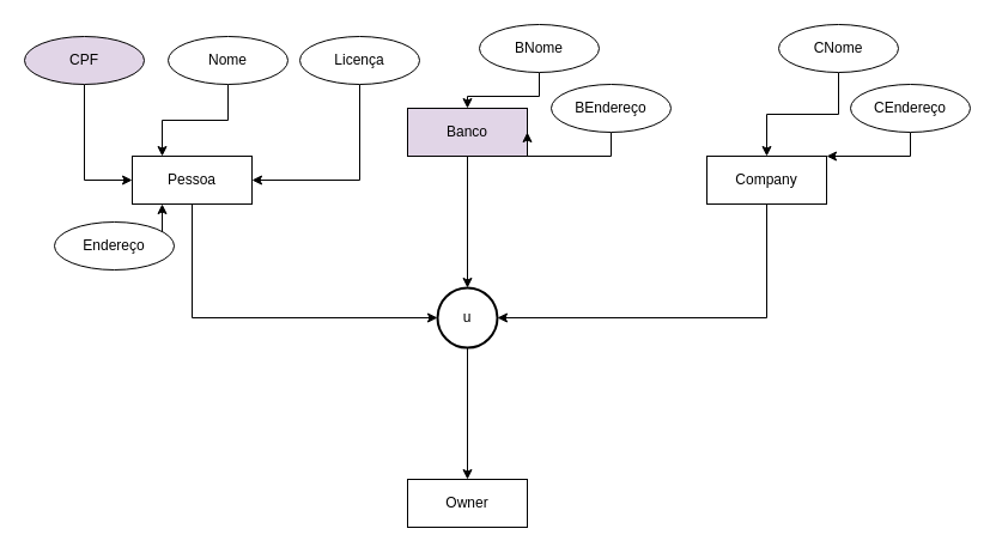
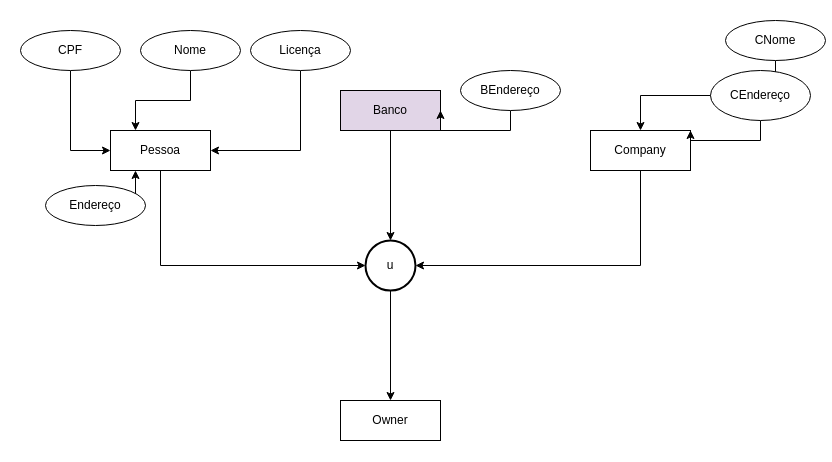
  <mxCell id="0" />
  <mxCell id="1" parent="0" />
  <mxCell id="2" value="Pessoa" style="whiteSpace=wrap;html=1;align=center;" vertex="1" parent="1"><mxGeometry x="110" y="130" width="100" height="40" as="geometry" /></mxCell>
  <mxCell id="3" value="Banco" style="whiteSpace=wrap;html=1;align=center;fillColor=#e1d5e7;" vertex="1" parent="1"><mxGeometry x="340" y="90" width="100" height="40" as="geometry" /></mxCell>
  <mxCell id="4" value="Company" style="whiteSpace=wrap;html=1;align=center;" vertex="1" parent="1"><mxGeometry x="590" y="130" width="100" height="40" as="geometry" /></mxCell>
  <mxCell id="5" style="edgeStyle=orthogonalEdgeStyle;rounded=0;orthogonalLoop=1;jettySize=auto;html=1;exitX=0.5;exitY=1;exitDx=0;exitDy=0;exitPerimeter=0;entryX=0.5;entryY=0;entryDx=0;entryDy=0;" edge="1" parent="1" source="6" target="10"><mxGeometry relative="1" as="geometry" /></mxCell>
  <mxCell id="6" value="u" style="strokeWidth=2;html=1;shape=mxgraph.flowchart.start_2;whiteSpace=wrap;" vertex="1" parent="1"><mxGeometry x="365" y="240" width="50" height="50" as="geometry" /></mxCell>
  <mxCell id="7" style="edgeStyle=orthogonalEdgeStyle;rounded=0;orthogonalLoop=1;jettySize=auto;html=1;entryX=0;entryY=0.5;entryDx=0;entryDy=0;entryPerimeter=0;" edge="1" parent="1" source="2" target="6"><mxGeometry relative="1" as="geometry"><Array as="points"><mxPoint x="160" y="265" /></Array></mxGeometry></mxCell>
  <mxCell id="8" style="edgeStyle=orthogonalEdgeStyle;rounded=0;orthogonalLoop=1;jettySize=auto;html=1;exitX=0.5;exitY=1;exitDx=0;exitDy=0;entryX=0.5;entryY=0;entryDx=0;entryDy=0;entryPerimeter=0;" edge="1" parent="1" source="3" target="6"><mxGeometry relative="1" as="geometry" /></mxCell>
  <mxCell id="9" style="edgeStyle=orthogonalEdgeStyle;rounded=0;orthogonalLoop=1;jettySize=auto;html=1;exitX=0.5;exitY=1;exitDx=0;exitDy=0;entryX=1;entryY=0.5;entryDx=0;entryDy=0;entryPerimeter=0;" edge="1" parent="1" source="4" target="6"><mxGeometry relative="1" as="geometry" /></mxCell>
  <mxCell id="10" value="Owner" style="whiteSpace=wrap;html=1;align=center;" vertex="1" parent="1"><mxGeometry x="340" y="400" width="100" height="40" as="geometry" /></mxCell>
  <mxCell id="11" style="edgeStyle=orthogonalEdgeStyle;rounded=0;orthogonalLoop=1;jettySize=auto;html=1;entryX=0;entryY=0.5;entryDx=0;entryDy=0;" edge="1" parent="1" source="12" target="2"><mxGeometry relative="1" as="geometry" /></mxCell>
- <mxCell id="12" value="CPF" style="ellipse;whiteSpace=wrap;html=1;align=center;fillColor=#e1d5e7;" vertex="1" parent="1"><mxGeometry x="20" y="30" width="100" height="40" as="geometry" /></mxCell>
+ <mxCell id="12" value="CPF" style="ellipse;whiteSpace=wrap;html=1;align=center;" vertex="1" parent="1"><mxGeometry x="20" y="30" width="100" height="40" as="geometry" /></mxCell>
  <mxCell id="13" style="edgeStyle=orthogonalEdgeStyle;rounded=0;orthogonalLoop=1;jettySize=auto;html=1;exitX=0.5;exitY=1;exitDx=0;exitDy=0;entryX=0.25;entryY=0;entryDx=0;entryDy=0;" edge="1" parent="1" source="14" target="2"><mxGeometry relative="1" as="geometry" /></mxCell>
  <mxCell id="14" value="Nome" style="ellipse;whiteSpace=wrap;html=1;align=center;" vertex="1" parent="1"><mxGeometry x="140" y="30" width="100" height="40" as="geometry" /></mxCell>
  <mxCell id="15" style="edgeStyle=orthogonalEdgeStyle;rounded=0;orthogonalLoop=1;jettySize=auto;html=1;exitX=0.5;exitY=1;exitDx=0;exitDy=0;entryX=1;entryY=0.5;entryDx=0;entryDy=0;" edge="1" parent="1" source="16" target="2"><mxGeometry relative="1" as="geometry" /></mxCell>
  <mxCell id="16" value="Licença" style="ellipse;whiteSpace=wrap;html=1;align=center;" vertex="1" parent="1"><mxGeometry x="250" y="30" width="100" height="40" as="geometry" /></mxCell>
  <mxCell id="17" style="edgeStyle=orthogonalEdgeStyle;rounded=0;orthogonalLoop=1;jettySize=auto;html=1;exitX=1;exitY=0.5;exitDx=0;exitDy=0;entryX=0.25;entryY=1;entryDx=0;entryDy=0;" edge="1" parent="1" source="18" target="2"><mxGeometry relative="1" as="geometry" /></mxCell>
  <mxCell id="18" value="Endereço" style="ellipse;whiteSpace=wrap;html=1;align=center;" vertex="1" parent="1"><mxGeometry x="45" y="185" width="100" height="40" as="geometry" /></mxCell>
- <mxCell id="19" style="edgeStyle=orthogonalEdgeStyle;rounded=0;orthogonalLoop=1;jettySize=auto;html=1;exitX=0.5;exitY=1;exitDx=0;exitDy=0;" edge="1" parent="1" source="20" target="3"><mxGeometry relative="1" as="geometry" /></mxCell>
- <mxCell id="20" value="BNome" style="ellipse;whiteSpace=wrap;html=1;align=center;" vertex="1" parent="1"><mxGeometry x="400" y="20" width="100" height="40" as="geometry" /></mxCell>
  <mxCell id="21" style="edgeStyle=orthogonalEdgeStyle;rounded=0;orthogonalLoop=1;jettySize=auto;html=1;exitX=0.5;exitY=1;exitDx=0;exitDy=0;entryX=1;entryY=0.5;entryDx=0;entryDy=0;" edge="1" parent="1" source="22" target="3"><mxGeometry relative="1" as="geometry" /></mxCell>
  <mxCell id="22" value="BEndereço" style="ellipse;whiteSpace=wrap;html=1;align=center;" vertex="1" parent="1"><mxGeometry x="460" y="70" width="100" height="40" as="geometry" /></mxCell>
  <mxCell id="23" style="edgeStyle=orthogonalEdgeStyle;rounded=0;orthogonalLoop=1;jettySize=auto;html=1;exitX=0.5;exitY=1;exitDx=0;exitDy=0;" edge="1" parent="1" source="24" target="4"><mxGeometry relative="1" as="geometry"><mxPoint x="640" y="90" as="targetPoint" /></mxGeometry></mxCell>
- <mxCell id="24" value="CNome" style="ellipse;whiteSpace=wrap;html=1;align=center;" vertex="1" parent="1"><mxGeometry x="650" y="20" width="100" height="40" as="geometry" /></mxCell>
+ <mxCell id="24" value="CNome" style="ellipse;whiteSpace=wrap;html=1;align=center;" vertex="1" parent="1"><mxGeometry x="725" y="20" width="100" height="40" as="geometry" /></mxCell>
  <mxCell id="25" style="edgeStyle=orthogonalEdgeStyle;rounded=0;orthogonalLoop=1;jettySize=auto;html=1;exitX=0.5;exitY=1;exitDx=0;exitDy=0;entryX=1;entryY=0;entryDx=0;entryDy=0;" edge="1" parent="1" source="26" target="4"><mxGeometry relative="1" as="geometry" /></mxCell>
- <mxCell id="26" value="CEndereço" style="ellipse;whiteSpace=wrap;html=1;align=center;" vertex="1" parent="1"><mxGeometry x="710" y="70" width="100" height="40" as="geometry" /></mxCell>
+ <mxCell id="26" value="CEndereço" style="ellipse;whiteSpace=wrap;html=1;align=center;" vertex="1" parent="1"><mxGeometry x="710" y="70" width="100" height="50" as="geometry" /></mxCell>
